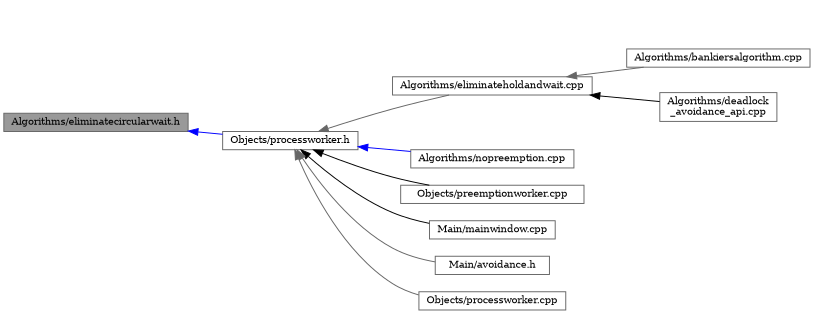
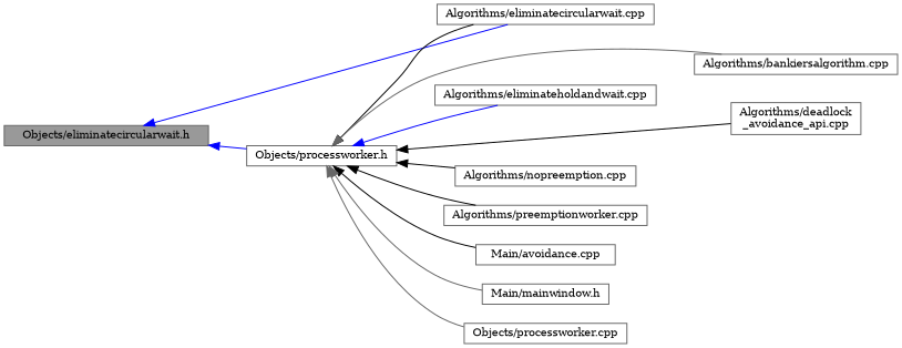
  digraph {
    fontname="DejaVu Serif"
    rankdir=LR
    node [color=grey40 fillcolor=white fontname="DejaVu Serif" fontsize=10 shape=box style=filled]
    edge [color=black dir=back fontname="DejaVu Serif" fontsize=10 labelfontname=Helvetica labelfontsize=10 style=solid]
-   n1 [color=gray40 fillcolor=grey60 fontcolor=black height=0.2 label="Algorithms/eliminatecircularwait.h" width=0.4]
+   n1 [color=gray40 fillcolor=grey60 fontcolor=black height=0.2 label="Objects/eliminatecircularwait.h" width=0.4]
+   n2 [height=0.2 label="Algorithms/eliminatecircularwait.cpp" width=0.4]
    n3 [height=0.2 label="Objects/processworker.h" width=0.4]
    n4 [height=0.2 label="Algorithms/bankiersalgorithm.cpp" width=0.4]
    n5 [height=0.2 label="Algorithms/deadlock\l_avoidance_api.cpp" width=0.4]
    n6 [height=0.2 label="Algorithms/eliminateholdandwait.cpp" width=0.4]
    n7 [height=0.2 label="Algorithms/nopreemption.cpp" width=0.4]
-   n8 [height=0.2 label="Objects/preemptionworker.cpp" width=0.4]
-   n9 [height=0.2 label="Main/mainwindow.cpp" width=0.4]
-   n10 [height=0.2 label="Main/avoidance.h" width=0.4]
+   n8 [height=0.2 label="Algorithms/preemptionworker.cpp" width=0.4]
+   n9 [height=0.2 label="Main/avoidance.cpp" width=0.4]
+   n10 [height=0.2 label="Main/mainwindow.h" width=0.4]
    n11 [height=0.2 label="Objects/processworker.cpp" width=0.4]
+   n1 -> n2 [color=blue]
    n1 -> n3 [color=blue]
-   n6 -> n4 [color=gray40]
-   n6 -> n5
-   n3 -> n6 [color=gray40]
-   n3 -> n7 [color=blue]
+   n3 -> n2
+   n3 -> n4 [color=gray40]
+   n3 -> n5
+   n3 -> n6 [color=blue]
+   n3 -> n7
    n3 -> n8
    n3 -> n9
    n3 -> n10 [color=gray40]
    n3 -> n11 [color=gray40]
  }
